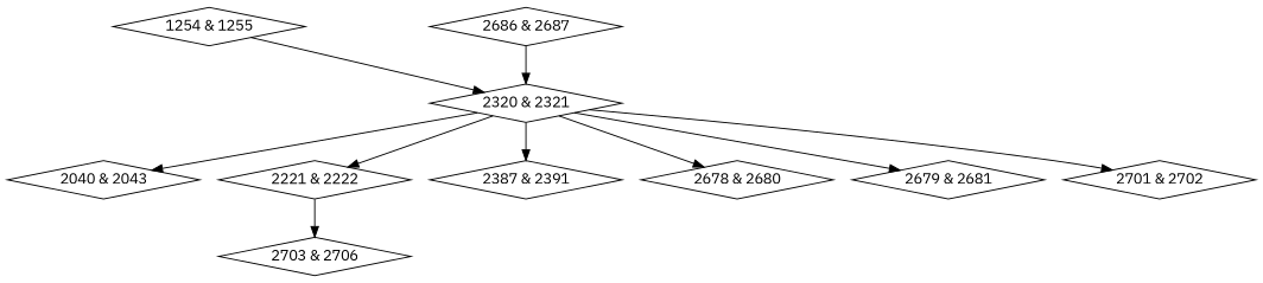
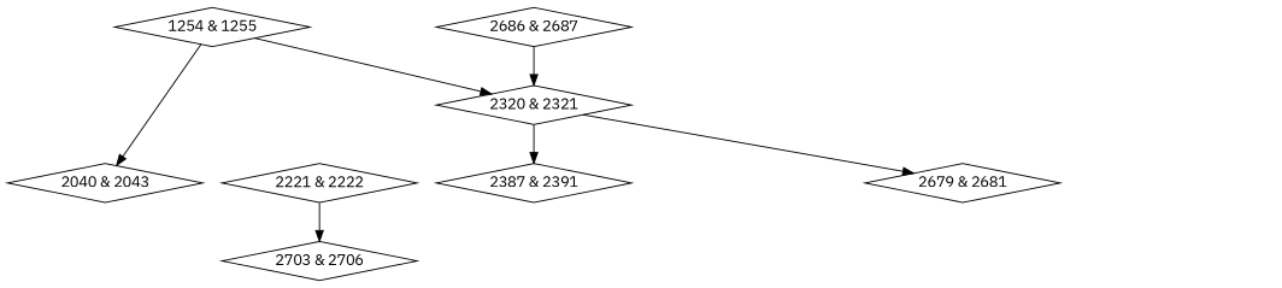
  digraph {
    fontname="IBM Plex Sans"
    node [fontname="IBM Plex Sans" shape=diamond]
    edge [fontname="IBM Plex Sans"]
    n1 [label="1254 & 1255"]
    n2 [label="2320 & 2321"]
    n3 [label="2040 & 2043"]
    n4 [label="2221 & 2222"]
    n5 [label="2703 & 2706"]
    n6 [label="2387 & 2391"]
-   n7 [label="2678 & 2680"]
    n8 [label="2679 & 2681"]
-   n9 [label="2701 & 2702"]
    n10 [label="2686 & 2687"]
    n1 -> n2
-   n2 -> n3
-   n2 -> n4
+   n1 -> n3
    n2 -> n6
-   n2 -> n7
    n2 -> n8
-   n2 -> n9
    n4 -> n5
    n10 -> n2
  }
